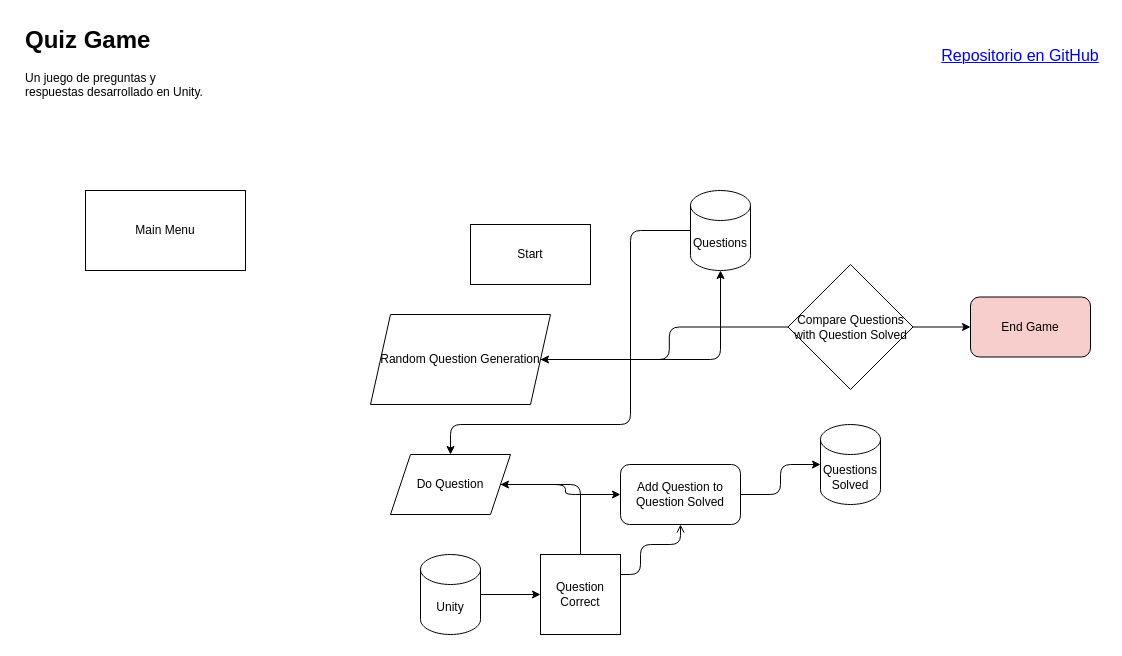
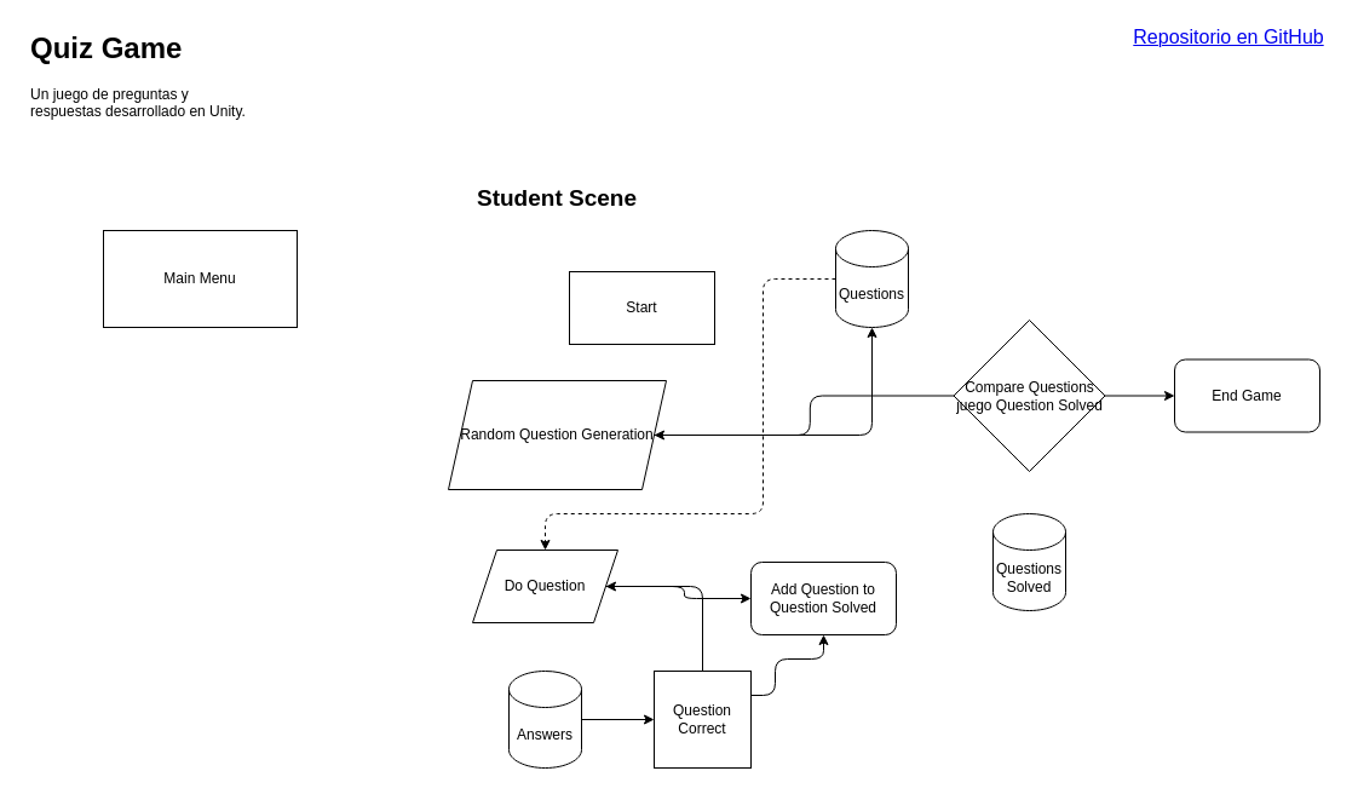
  <mxCell id="0" />
  <mxCell id="1" parent="0" />
  <mxCell id="2" value="&lt;h1&gt;Quiz Game&lt;/h1&gt;&lt;div&gt;Un juego de preguntas y respuestas desarrollado en Unity.&lt;/div&gt;" style="text;html=1;strokeColor=none;fillColor=none;spacing=5;spacingTop=-20;whiteSpace=wrap;overflow=hidden;rounded=0;" parent="1" vertex="1"><mxGeometry x="20" y="20" width="190" height="80" as="geometry" /></mxCell>
- <mxCell id="3" value="&lt;a href=&quot;https://github.com/aesthezel/quizgame&quot;&gt;&lt;font style=&quot;font-size: 16px&quot;&gt;Repositorio en GitHub&lt;/font&gt;&lt;/a&gt;" style="text;html=1;strokeColor=none;fillColor=none;align=center;verticalAlign=middle;whiteSpace=wrap;rounded=0;" parent="1" vertex="1"><mxGeometry x="935" y="45" width="170" height="20" as="geometry" /></mxCell>
+ <mxCell id="3" value="&lt;a href=&quot;https://github.com/aesthezel/quizgame&quot;&gt;&lt;font style=&quot;font-size: 16px&quot;&gt;Repositorio en GitHub&lt;/font&gt;&lt;/a&gt;" style="text;html=1;strokeColor=none;fillColor=none;align=center;verticalAlign=middle;whiteSpace=wrap;rounded=0;" parent="1" vertex="1"><mxGeometry x="930" y="20" width="170" height="20" as="geometry" /></mxCell>
  <mxCell id="4" value="&lt;font color=&quot;#000000&quot;&gt;Main Menu&lt;/font&gt;" style="rounded=0;whiteSpace=wrap;html=1;" parent="1" vertex="1"><mxGeometry x="85" y="190" width="160" height="80" as="geometry" /></mxCell>
  <mxCell id="5" value="Start" style="rounded=0;whiteSpace=wrap;html=1;sketch=0;" vertex="1" parent="1"><mxGeometry x="470" y="224" width="120" height="60" as="geometry" /></mxCell>
  <mxCell id="6" style="edgeStyle=orthogonalEdgeStyle;curved=0;rounded=1;sketch=0;orthogonalLoop=1;jettySize=auto;html=1;" edge="1" parent="1" source="7" target="9"><mxGeometry relative="1" as="geometry" /></mxCell>
  <mxCell id="7" value="Random Question Generation" style="shape=parallelogram;perimeter=parallelogramPerimeter;whiteSpace=wrap;html=1;fixedSize=1;rounded=0;sketch=0;" vertex="1" parent="1"><mxGeometry x="370" y="314" width="180" height="90" as="geometry" /></mxCell>
- <mxCell id="8" style="edgeStyle=orthogonalEdgeStyle;curved=0;rounded=1;sketch=0;orthogonalLoop=1;jettySize=auto;html=1;" edge="1" parent="1" source="9" target="14"><mxGeometry relative="1" as="geometry"><Array as="points"><mxPoint x="630" y="424" /><mxPoint x="450" y="424" /></Array></mxGeometry></mxCell>
+ <mxCell id="8" style="edgeStyle=orthogonalEdgeStyle;curved=0;rounded=1;sketch=0;orthogonalLoop=1;jettySize=auto;html=1;dashed=1;" edge="1" parent="1" source="9" target="14"><mxGeometry relative="1" as="geometry"><Array as="points"><mxPoint x="630" y="424" /><mxPoint x="450" y="424" /></Array></mxGeometry></mxCell>
  <mxCell id="9" value="Questions" style="shape=cylinder3;whiteSpace=wrap;html=1;boundedLbl=1;backgroundOutline=1;size=15;rounded=0;sketch=0;" vertex="1" parent="1"><mxGeometry x="690" y="190" width="60" height="80" as="geometry" /></mxCell>
  <mxCell id="10" style="edgeStyle=orthogonalEdgeStyle;curved=0;rounded=1;sketch=0;orthogonalLoop=1;jettySize=auto;html=1;entryX=0;entryY=0.5;entryDx=0;entryDy=0;" edge="1" parent="1" source="11" target="17"><mxGeometry relative="1" as="geometry" /></mxCell>
- <mxCell id="11" value="Unity" style="shape=cylinder3;whiteSpace=wrap;html=1;boundedLbl=1;backgroundOutline=1;size=15;rounded=0;sketch=0;" vertex="1" parent="1"><mxGeometry x="420" y="554" width="60" height="80" as="geometry" /></mxCell>
+ <mxCell id="11" value="Answers" style="shape=cylinder3;whiteSpace=wrap;html=1;boundedLbl=1;backgroundOutline=1;size=15;rounded=0;sketch=0;" vertex="1" parent="1"><mxGeometry x="420" y="554" width="60" height="80" as="geometry" /></mxCell>
+ <mxCell id="12" value="&lt;b&gt;&lt;font style=&quot;font-size: 19px&quot;&gt;Student Scene&lt;/font&gt;&lt;/b&gt;" style="text;html=1;strokeColor=none;fillColor=none;align=center;verticalAlign=middle;whiteSpace=wrap;rounded=0;sketch=0;" vertex="1" parent="1"><mxGeometry x="370" y="154" width="180" height="20" as="geometry" /></mxCell>
  <mxCell id="13" style="edgeStyle=orthogonalEdgeStyle;curved=0;rounded=1;sketch=0;orthogonalLoop=1;jettySize=auto;html=1;" edge="1" parent="1" source="14" target="19"><mxGeometry relative="1" as="geometry" /></mxCell>
  <mxCell id="14" value="Do Question" style="shape=parallelogram;perimeter=parallelogramPerimeter;whiteSpace=wrap;html=1;fixedSize=1;rounded=0;sketch=0;" vertex="1" parent="1"><mxGeometry x="390" y="454" width="120" height="60" as="geometry" /></mxCell>
  <mxCell id="15" style="edgeStyle=orthogonalEdgeStyle;curved=0;rounded=1;sketch=0;orthogonalLoop=1;jettySize=auto;html=1;entryX=1;entryY=0.5;entryDx=0;entryDy=0;" edge="1" parent="1" source="17" target="14"><mxGeometry relative="1" as="geometry"><Array as="points"><mxPoint x="580" y="484" /></Array></mxGeometry></mxCell>
- <mxCell id="16" style="edgeStyle=orthogonalEdgeStyle;curved=0;rounded=1;sketch=0;orthogonalLoop=1;jettySize=auto;html=1;endArrow=open;" edge="1" parent="1" source="17" target="19"><mxGeometry relative="1" as="geometry"><Array as="points"><mxPoint x="640" y="574" /><mxPoint x="640" y="544" /><mxPoint x="680" y="544" /></Array></mxGeometry></mxCell>
+ <mxCell id="16" style="edgeStyle=orthogonalEdgeStyle;curved=0;rounded=1;sketch=0;orthogonalLoop=1;jettySize=auto;html=1;" edge="1" parent="1" source="17" target="19"><mxGeometry relative="1" as="geometry"><Array as="points"><mxPoint x="640" y="574" /><mxPoint x="640" y="544" /><mxPoint x="680" y="544" /></Array></mxGeometry></mxCell>
  <mxCell id="17" value="Question Correct" style="whiteSpace=wrap;html=1;sketch=0;rounded=0;" vertex="1" parent="1"><mxGeometry x="540" y="554" width="80" height="80" as="geometry" /></mxCell>
- <mxCell id="18" style="edgeStyle=orthogonalEdgeStyle;curved=0;rounded=1;sketch=0;orthogonalLoop=1;jettySize=auto;html=1;" edge="1" parent="1" source="19" target="20"><mxGeometry relative="1" as="geometry" /></mxCell>
  <mxCell id="19" value="Add Question to Question Solved" style="rounded=1;whiteSpace=wrap;html=1;sketch=0;" vertex="1" parent="1"><mxGeometry x="620" y="464" width="120" height="60" as="geometry" /></mxCell>
  <mxCell id="20" value="Questions Solved" style="shape=cylinder3;whiteSpace=wrap;html=1;boundedLbl=1;backgroundOutline=1;size=15;rounded=0;sketch=0;" vertex="1" parent="1"><mxGeometry x="820" y="424" width="60" height="80" as="geometry" /></mxCell>
  <mxCell id="21" style="edgeStyle=orthogonalEdgeStyle;curved=0;rounded=1;sketch=0;orthogonalLoop=1;jettySize=auto;html=1;" edge="1" parent="1" source="23" target="7"><mxGeometry relative="1" as="geometry" /></mxCell>
  <mxCell id="22" style="edgeStyle=orthogonalEdgeStyle;curved=0;rounded=1;sketch=0;orthogonalLoop=1;jettySize=auto;html=1;" edge="1" parent="1" source="23" target="24"><mxGeometry relative="1" as="geometry"><mxPoint x="1040" y="326.5" as="targetPoint" /></mxGeometry></mxCell>
- <mxCell id="23" value="Compare Questions with Question Solved" style="rhombus;whiteSpace=wrap;html=1;rounded=0;sketch=0;" vertex="1" parent="1"><mxGeometry x="787.5" y="264" width="125" height="125" as="geometry" /></mxCell>
- <mxCell id="24" value="End Game" style="rounded=1;whiteSpace=wrap;html=1;fillColor=#f8cecc;" vertex="1" parent="1"><mxGeometry x="970" y="296.5" width="120" height="60" as="geometry" /></mxCell>
+ <mxCell id="23" value="Compare Questions juego Question Solved" style="rhombus;whiteSpace=wrap;html=1;rounded=0;sketch=0;" vertex="1" parent="1"><mxGeometry x="787.5" y="264" width="125" height="125" as="geometry" /></mxCell>
+ <mxCell id="24" value="End Game" style="rounded=1;whiteSpace=wrap;html=1;" vertex="1" parent="1"><mxGeometry x="970" y="296.5" width="120" height="60" as="geometry" /></mxCell>
